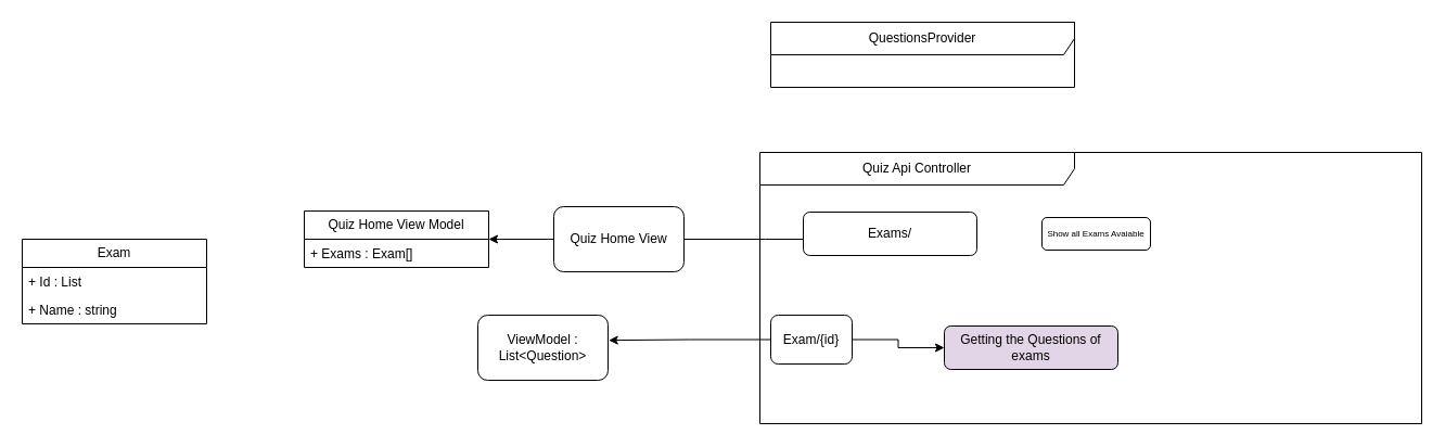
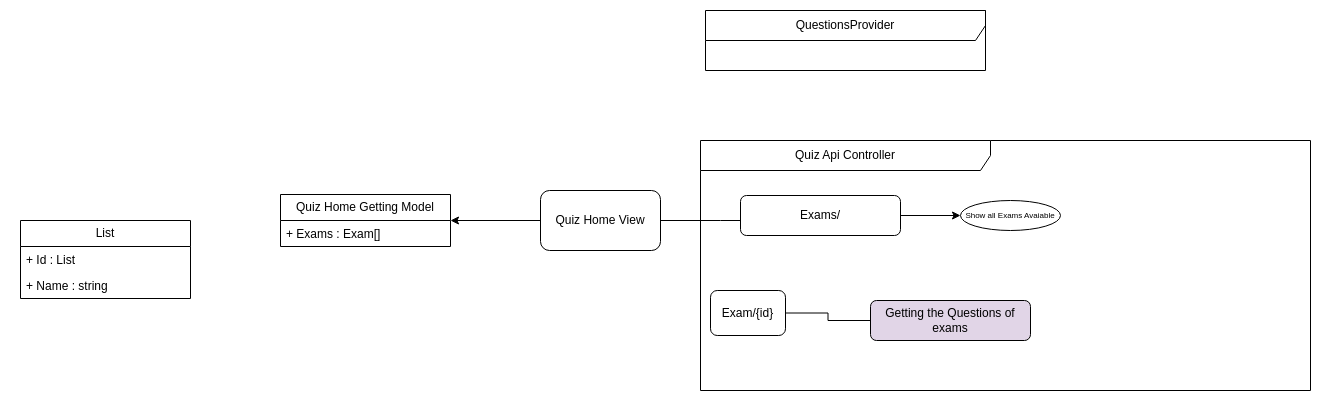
  <mxCell id="0" />
  <mxCell id="1" parent="0" />
  <mxCell id="2" value="Quiz Api Controller" style="shape=umlFrame;whiteSpace=wrap;html=1;pointerEvents=0;width=290;height=30;" parent="1" vertex="1"><mxGeometry x="700" y="140" width="610" height="250" as="geometry" /></mxCell>
  <mxCell id="3" value="" style="edgeStyle=orthogonalEdgeStyle;rounded=0;orthogonalLoop=1;jettySize=auto;html=1;" parent="1" source="5" edge="1"><mxGeometry relative="1" as="geometry"><mxPoint x="780" y="220" as="targetPoint" /></mxGeometry></mxCell>
  <mxCell id="4" value="" style="edgeStyle=orthogonalEdgeStyle;rounded=0;orthogonalLoop=1;jettySize=auto;html=1;" parent="1" source="5" target="8" edge="1"><mxGeometry relative="1" as="geometry"><mxPoint x="630" y="220" as="targetPoint" /></mxGeometry></mxCell>
- <mxCell id="5" value="Quiz Home View" style="rounded=1;whiteSpace=wrap;html=1;" parent="1" vertex="1"><mxGeometry x="510" y="190" width="120" height="60" as="geometry" /></mxCell>
- <mxCell id="6" value="Show all Exams Avaiable" style="rounded=1;whiteSpace=wrap;html=1;fontSize=8;" parent="1" vertex="1"><mxGeometry x="960" y="200" width="100" height="30" as="geometry" /></mxCell>
- <mxCell id="7" value="QuestionsProvider" style="shape=umlFrame;whiteSpace=wrap;html=1;pointerEvents=0;width=290;height=30;" parent="1" vertex="1"><mxGeometry x="710" y="20" width="280" height="60" as="geometry" /></mxCell>
- <mxCell id="8" value="Quiz Home View Model" style="swimlane;fontStyle=0;childLayout=stackLayout;horizontal=1;startSize=26;fillColor=none;horizontalStack=0;resizeParent=1;resizeParentMax=0;resizeLast=0;collapsible=1;marginBottom=0;whiteSpace=wrap;html=1;" parent="1" vertex="1"><mxGeometry x="280" y="194" width="170" height="52" as="geometry" /></mxCell>
+ <mxCell id="5" value="Quiz Home View" style="rounded=1;whiteSpace=wrap;html=1;" parent="1" vertex="1"><mxGeometry x="540" y="190" width="120" height="60" as="geometry" /></mxCell>
+ <mxCell id="6" value="Show all Exams Avaiable" style="ellipse;whiteSpace=wrap;html=1;fontSize=8;" parent="1" vertex="1"><mxGeometry x="960" y="200" width="100" height="30" as="geometry" /></mxCell>
+ <mxCell id="7" value="QuestionsProvider" style="shape=umlFrame;whiteSpace=wrap;html=1;pointerEvents=0;width=290;height=30;" parent="1" vertex="1"><mxGeometry x="705" y="10" width="280" height="60" as="geometry" /></mxCell>
+ <mxCell id="8" value="Quiz Home Getting Model" style="swimlane;fontStyle=0;childLayout=stackLayout;horizontal=1;startSize=26;fillColor=none;horizontalStack=0;resizeParent=1;resizeParentMax=0;resizeLast=0;collapsible=1;marginBottom=0;whiteSpace=wrap;html=1;" parent="1" vertex="1"><mxGeometry x="280" y="194" width="170" height="52" as="geometry" /></mxCell>
  <mxCell id="9" value="+ Exams : Exam[]" style="text;strokeColor=none;fillColor=none;align=left;verticalAlign=top;spacingLeft=4;spacingRight=4;overflow=hidden;rotatable=0;points=[[0,0.5],[1,0.5]];portConstraint=eastwest;whiteSpace=wrap;html=1;" parent="8" vertex="1"><mxGeometry y="26" width="170" height="26" as="geometry" /></mxCell>
- <mxCell id="10" value="Exam" style="swimlane;fontStyle=0;childLayout=stackLayout;horizontal=1;startSize=26;fillColor=none;horizontalStack=0;resizeParent=1;resizeParentMax=0;resizeLast=0;collapsible=1;marginBottom=0;whiteSpace=wrap;html=1;" parent="1" vertex="1"><mxGeometry x="20" y="220" width="170" height="78" as="geometry" /></mxCell>
+ <mxCell id="10" value="List" style="swimlane;fontStyle=0;childLayout=stackLayout;horizontal=1;startSize=26;fillColor=none;horizontalStack=0;resizeParent=1;resizeParentMax=0;resizeLast=0;collapsible=1;marginBottom=0;whiteSpace=wrap;html=1;" parent="1" vertex="1"><mxGeometry x="20" y="220" width="170" height="78" as="geometry" /></mxCell>
  <mxCell id="11" value="+ Id : List" style="text;strokeColor=none;fillColor=none;align=left;verticalAlign=top;spacingLeft=4;spacingRight=4;overflow=hidden;rotatable=0;points=[[0,0.5],[1,0.5]];portConstraint=eastwest;whiteSpace=wrap;html=1;" parent="10" vertex="1"><mxGeometry y="26" width="170" height="26" as="geometry" /></mxCell>
  <mxCell id="12" value="+ Name : string" style="text;strokeColor=none;fillColor=none;align=left;verticalAlign=top;spacingLeft=4;spacingRight=4;overflow=hidden;rotatable=0;points=[[0,0.5],[1,0.5]];portConstraint=eastwest;whiteSpace=wrap;html=1;" parent="10" vertex="1"><mxGeometry y="52" width="170" height="26" as="geometry" /></mxCell>
- <mxCell id="13" value="" style="edgeStyle=orthogonalEdgeStyle;rounded=0;orthogonalLoop=1;jettySize=auto;html=1;" parent="1" source="15" target="16" edge="1"><mxGeometry relative="1" as="geometry" /></mxCell>
- <mxCell id="14" value="" style="edgeStyle=orthogonalEdgeStyle;rounded=0;orthogonalLoop=1;jettySize=auto;html=1;entryX=1.006;entryY=0.386;entryDx=0;entryDy=0;entryPerimeter=0;" parent="1" source="15" target="17" edge="1"><mxGeometry relative="1" as="geometry"><mxPoint x="640" y="340" as="targetPoint" /></mxGeometry></mxCell>
+ <mxCell id="13" value="" style="edgeStyle=orthogonalEdgeStyle;rounded=0;orthogonalLoop=1;jettySize=auto;html=1;endArrow=none;" parent="1" source="15" target="16" edge="1"><mxGeometry relative="1" as="geometry" /></mxCell>
  <mxCell id="15" value="Exam/{id}" style="rounded=1;whiteSpace=wrap;html=1;" parent="1" vertex="1"><mxGeometry x="710" y="290" width="75" height="45" as="geometry" /></mxCell>
  <mxCell id="16" value="Getting the Questions of exams" style="rounded=1;whiteSpace=wrap;html=1;fillColor=#e1d5e7;" parent="1" vertex="1"><mxGeometry x="870" y="300" width="160" height="40" as="geometry" /></mxCell>
- <mxCell id="17" value="ViewModel : List&amp;lt;Question&amp;gt;" style="rounded=1;whiteSpace=wrap;html=1;" parent="1" vertex="1"><mxGeometry x="440" y="290" width="120" height="60" as="geometry" /></mxCell>
+ <mxCell id="18" value="" style="edgeStyle=orthogonalEdgeStyle;rounded=0;orthogonalLoop=1;jettySize=auto;html=1;" parent="1" source="19" target="6" edge="1"><mxGeometry relative="1" as="geometry" /></mxCell>
  <mxCell id="19" value="Exams/" style="rounded=1;whiteSpace=wrap;html=1;" parent="1" vertex="1"><mxGeometry x="740" y="195" width="160" height="40" as="geometry" /></mxCell>
